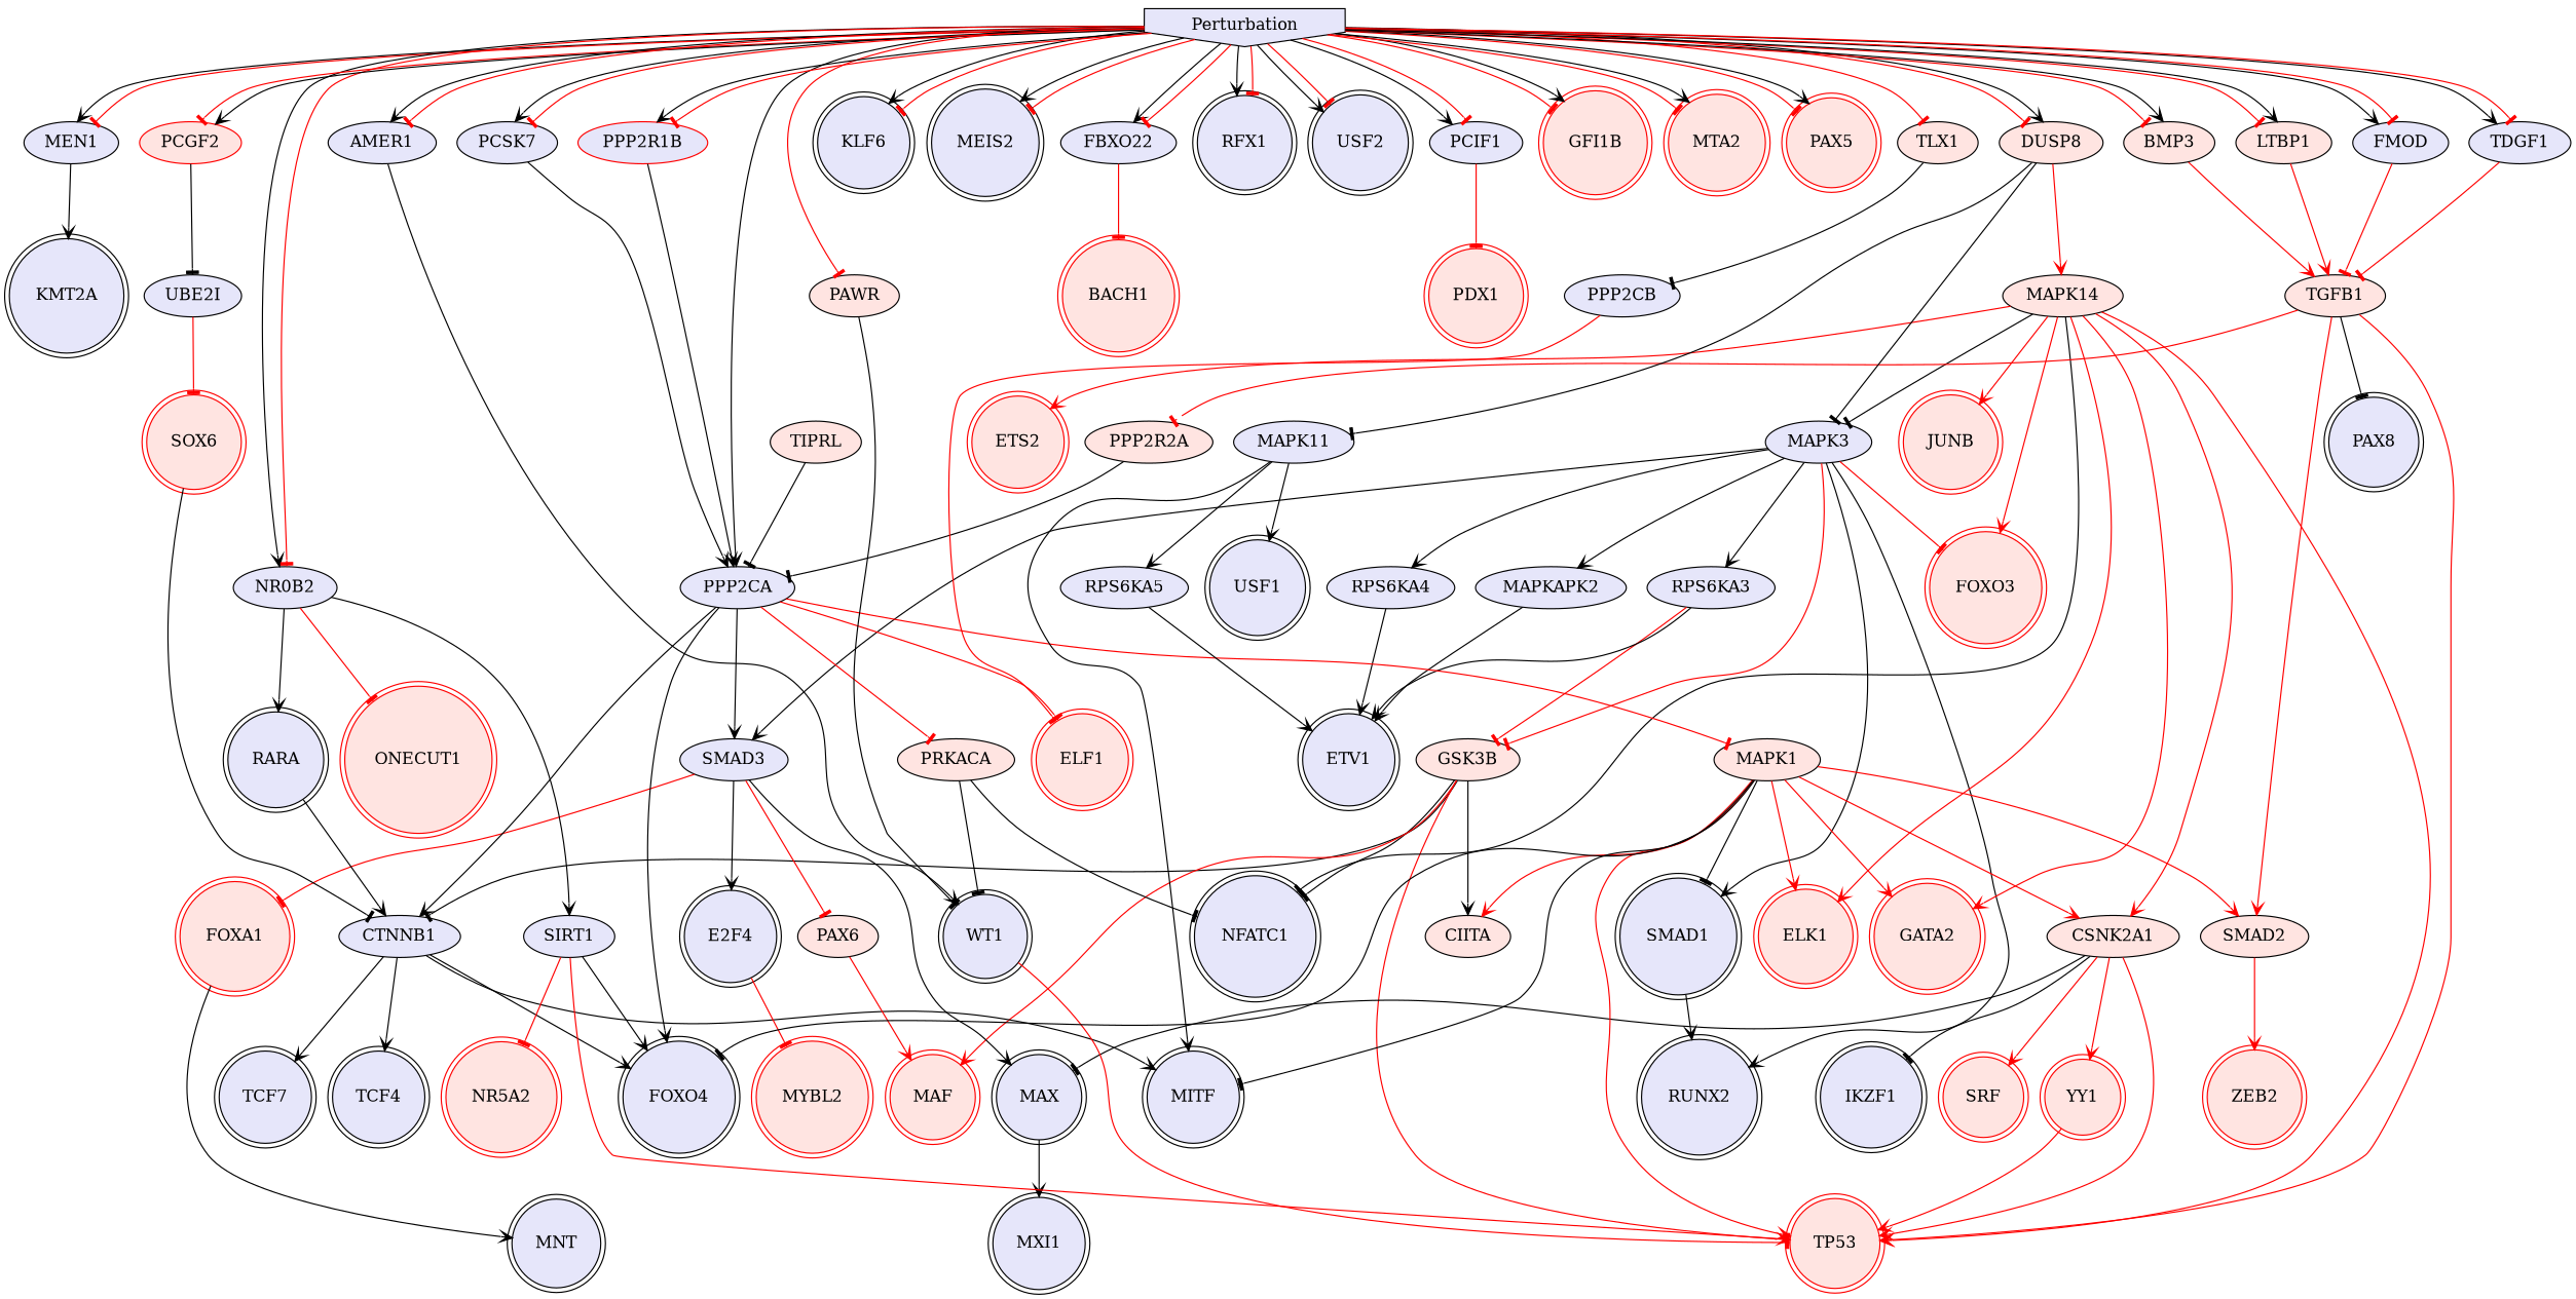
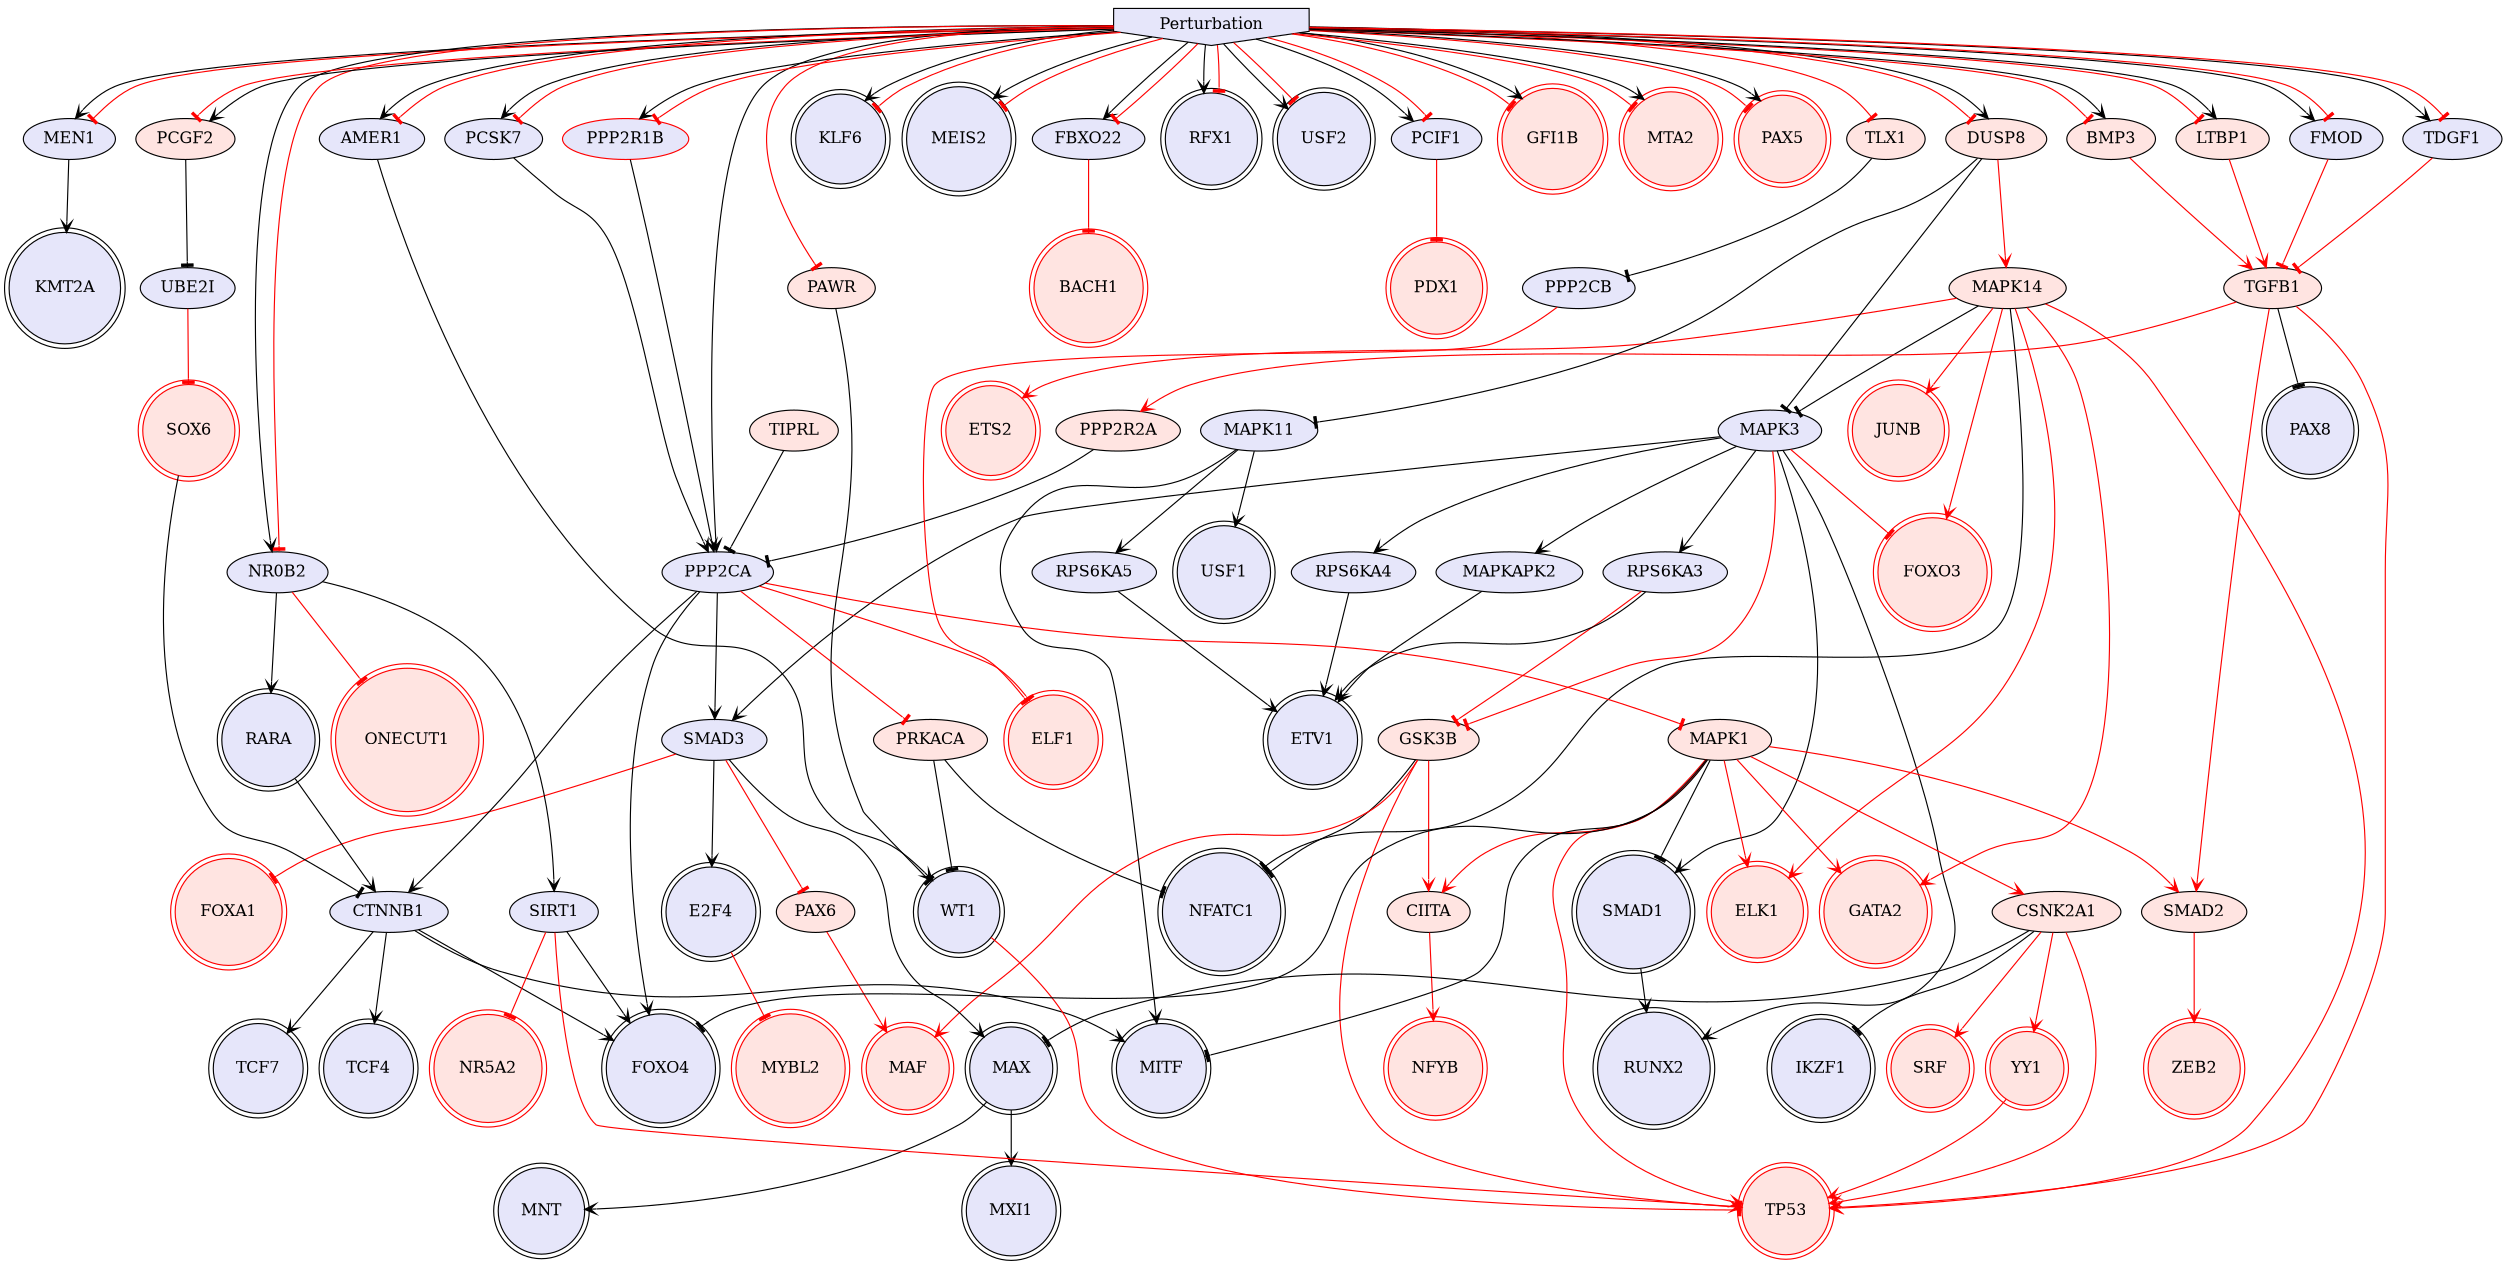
  digraph {
    node [fillcolor=lavender style=filled shape=doublecircle]
    edge [arrowhead=vee color=black penwidth=1]
    MAPK3 [shape=""]
    RPS6KA3 [shape=""]
    GSK3B [fillcolor=mistyrose shape=""]
    SMAD1 [color=black]
    SMAD3 [shape=""]
    RUNX2 [color=black]
    FOXO3 [color=red fillcolor=mistyrose]
    RPS6KA4 [shape=""]
    MAPKAPK2 [shape=""]
    ETV1 [color=black]
    CTNNB1 [shape=""]
    NFATC1 [color=black]
    TP53 [color=red fillcolor=mistyrose]
    MAF [color=red fillcolor=mistyrose]
    CIITA [fillcolor=mistyrose shape=""]
    MAX [color=black]
    E2F4 [color=black]
    FOXA1 [color=red fillcolor=mistyrose]
    PAX6 [fillcolor=mistyrose shape=""]
    FOXO4 [color=black]
    TCF7 [color=black]
    TCF4 [color=black]
    MITF [color=black]
+   NFYB [color=red fillcolor=mistyrose]
    MEN1 [shape=""]
    KMT2A [color=black]
    MAPK14 [fillcolor=mistyrose shape=""]
    CSNK2A1 [fillcolor=mistyrose shape=""]
    ELK1 [color=red fillcolor=mistyrose]
    GATA2 [color=red fillcolor=mistyrose]
    JUNB [color=red fillcolor=mistyrose]
    ETS2 [color=red fillcolor=mistyrose]
    IKZF1 [color=black]
    YY1 [color=red fillcolor=mistyrose]
    SRF [color=red fillcolor=mistyrose]
    MNT [color=black]
    MXI1 [color=black]
    MYBL2 [color=red fillcolor=mistyrose]
    RARA [color=black]
    NR0B2 [shape=""]
    SIRT1 [shape=""]
    ONECUT1 [color=red fillcolor=mistyrose]
    NR5A2 [color=red fillcolor=mistyrose]
    SOX6 [color=red fillcolor=mistyrose]
    TGFB1 [fillcolor=mistyrose shape=""]
    PAX8 [color=black]
    SMAD2 [fillcolor=mistyrose shape=""]
    PPP2R2A [fillcolor=mistyrose shape=""]
    ZEB2 [color=red fillcolor=mistyrose]
    PPP2CA [shape=""]
    TLX1 [fillcolor=mistyrose shape=""]
    PPP2CB [shape=""]
    ELF1 [color=red fillcolor=mistyrose]
-   PCGF2 [fillcolor=mistyrose color=red shape=""]
+   PCGF2 [fillcolor=mistyrose shape=""]
    UBE2I [shape=""]
    PAWR [fillcolor=mistyrose shape=""]
    WT1 [color=black]
    DUSP8 [fillcolor=mistyrose shape=""]
    MAPK11 [shape=""]
    USF1 [color=black]
    RPS6KA5 [shape=""]
    Perturbation [color=black shape=invhouse]
    FBXO22 [shape=""]
    KLF6 [color=black]
    MEIS2 [color=black]
    PCIF1 [shape=""]
    RFX1 [color=black]
    USF2 [color=black]
    LTBP1 [fillcolor=mistyrose shape=""]
    GFI1B [color=red fillcolor=mistyrose]
    MTA2 [color=red fillcolor=mistyrose]
    PAX5 [color=red fillcolor=mistyrose]
    AMER1 [shape=""]
    FMOD [shape=""]
    PCSK7 [shape=""]
    TDGF1 [shape=""]
    BMP3 [fillcolor=mistyrose shape=""]
    PPP2R1B [color=red shape=""]
    BACH1 [color=red fillcolor=mistyrose]
    PDX1 [color=red fillcolor=mistyrose]
    TIPRL [fillcolor=mistyrose shape=""]
    MAPK1 [fillcolor=mistyrose shape=""]
    PRKACA [fillcolor=mistyrose shape=""]
    MAPK3 -> RPS6KA3
    MAPK3 -> GSK3B [arrowhead=tee color=red]
    MAPK3 -> SMAD1
    MAPK3 -> SMAD3
    MAPK3 -> RUNX2
    MAPK3 -> FOXO3 [arrowhead=tee color=red]
    MAPK3 -> RPS6KA4
    MAPK3 -> MAPKAPK2
    RPS6KA3 -> GSK3B [arrowhead=tee color=red]
    RPS6KA3 -> ETV1
-   GSK3B -> CTNNB1 [arrowhead=tee]
    GSK3B -> NFATC1 [arrowhead=tee]
    GSK3B -> TP53 [color=red]
    GSK3B -> MAF [color=red]
-   GSK3B -> CIITA
+   GSK3B -> CIITA [color=red]
    SMAD1 -> RUNX2
    SMAD3 -> MAX
    SMAD3 -> E2F4
    SMAD3 -> FOXA1 [arrowhead=tee color=red]
    SMAD3 -> PAX6 [arrowhead=tee color=red]
    RPS6KA4 -> ETV1
    MAPKAPK2 -> ETV1
    CTNNB1 -> FOXO4
    CTNNB1 -> TCF7
    CTNNB1 -> TCF4
    CTNNB1 -> MITF
-   FOXA1 -> MNT
+   CIITA -> NFYB [color=red]
+   MAX -> MNT
    MAX -> MXI1
    E2F4 -> MYBL2 [arrowhead=tee color=red]
    PAX6 -> MAF [color=red]
    MEN1 -> KMT2A
    MAPK14 -> MAPK3 [arrowhead=tee]
    MAPK14 -> FOXO3 [color=red]
    MAPK14 -> NFATC1 [arrowhead=tee]
    MAPK14 -> TP53 [color=red]
-   MAPK14 -> CSNK2A1 [color=red]
    MAPK14 -> ELK1 [color=red]
    MAPK14 -> GATA2 [color=red]
    MAPK14 -> JUNB [color=red]
    MAPK14 -> ETS2 [color=red]
    CSNK2A1 -> TP53 [color=red]
    CSNK2A1 -> MAX [arrowhead=tee]
    CSNK2A1 -> IKZF1 [arrowhead=tee]
    CSNK2A1 -> YY1 [color=red]
    CSNK2A1 -> SRF [color=red]
    YY1 -> TP53 [color=red]
    RARA -> CTNNB1
    NR0B2 -> RARA
    NR0B2 -> SIRT1
    NR0B2 -> ONECUT1 [arrowhead=tee color=red]
    SIRT1 -> TP53 [arrowhead=tee color=red]
    SIRT1 -> FOXO4
    SIRT1 -> NR5A2 [arrowhead=tee color=red]
    SOX6 -> CTNNB1 [arrowhead=tee]
    TGFB1 -> TP53 [color=red]
    TGFB1 -> PAX8 [arrowhead=tee]
    TGFB1 -> SMAD2 [color=red]
-   TGFB1 -> PPP2R2A [arrowhead=tee color=red]
+   TGFB1 -> PPP2R2A [color=red]
    SMAD2 -> ZEB2 [color=red]
    PPP2R2A -> PPP2CA [arrowhead=tee]
    PPP2CA -> SMAD3
    PPP2CA -> CTNNB1
    PPP2CA -> FOXO4
    PPP2CA -> ELF1 [arrowhead=tee color=red]
    PPP2CA -> MAPK1 [arrowhead=tee color=red]
    PPP2CA -> PRKACA [arrowhead=tee color=red]
    TLX1 -> PPP2CB [arrowhead=tee]
    PPP2CB -> ELF1 [arrowhead=tee color=red]
    PCGF2 -> UBE2I [arrowhead=tee]
    UBE2I -> SOX6 [arrowhead=tee color=red]
    PAWR -> WT1 [arrowhead=tee]
    WT1 -> TP53 [arrowhead=tee color=red]
    DUSP8 -> MAPK3 [arrowhead=tee]
    DUSP8 -> MAPK14 [color=red]
    DUSP8 -> MAPK11 [arrowhead=tee]
    MAPK11 -> MITF
    MAPK11 -> USF1
    MAPK11 -> RPS6KA5
    RPS6KA5 -> ETV1
    Perturbation -> MEN1
    Perturbation -> MEN1 [arrowhead=tee color=red]
    Perturbation -> NR0B2
    Perturbation -> NR0B2 [arrowhead=tee color=red]
    Perturbation -> PPP2CA
    Perturbation -> TLX1 [arrowhead=tee color=red]
    Perturbation -> PCGF2 [arrowhead=tee color=red]
    Perturbation -> PCGF2
    Perturbation -> PAWR [arrowhead=tee color=red]
    Perturbation -> DUSP8 [arrowhead=tee color=red]
    Perturbation -> DUSP8
    Perturbation -> FBXO22
    Perturbation -> FBXO22 [arrowhead=tee color=red]
    Perturbation -> KLF6
    Perturbation -> KLF6 [arrowhead=tee color=red]
    Perturbation -> MEIS2
    Perturbation -> MEIS2 [arrowhead=tee color=red]
    Perturbation -> PCIF1
    Perturbation -> PCIF1 [arrowhead=tee color=red]
    Perturbation -> RFX1
    Perturbation -> RFX1 [arrowhead=tee color=red]
    Perturbation -> USF2
    Perturbation -> USF2 [arrowhead=tee color=red]
    Perturbation -> LTBP1 [arrowhead=tee color=red]
    Perturbation -> LTBP1
    Perturbation -> GFI1B [arrowhead=tee color=red]
    Perturbation -> GFI1B
    Perturbation -> MTA2 [arrowhead=tee color=red]
    Perturbation -> MTA2
    Perturbation -> PAX5 [arrowhead=tee color=red]
    Perturbation -> PAX5
    Perturbation -> AMER1
    Perturbation -> AMER1 [arrowhead=tee color=red]
    Perturbation -> FMOD
    Perturbation -> FMOD [arrowhead=tee color=red]
    Perturbation -> PCSK7
    Perturbation -> PCSK7 [arrowhead=tee color=red]
    Perturbation -> TDGF1
    Perturbation -> TDGF1 [arrowhead=tee color=red]
    Perturbation -> BMP3 [arrowhead=tee color=red]
    Perturbation -> BMP3
    Perturbation -> PPP2R1B
    Perturbation -> PPP2R1B [arrowhead=tee color=red]
    FBXO22 -> BACH1 [arrowhead=tee color=red]
    PCIF1 -> PDX1 [arrowhead=tee color=red]
    LTBP1 -> TGFB1 [color=red]
    AMER1 -> WT1
    FMOD -> TGFB1 [arrowhead=tee color=red]
    PCSK7 -> PPP2CA
    TDGF1 -> TGFB1 [arrowhead=tee color=red]
    BMP3 -> TGFB1 [color=red]
    PPP2R1B -> PPP2CA
    TIPRL -> PPP2CA [arrowhead=tee]
    MAPK1 -> SMAD1 [arrowhead=tee]
    MAPK1 -> TP53 [color=red]
    MAPK1 -> CIITA [color=red]
    MAPK1 -> FOXO4 [arrowhead=tee]
    MAPK1 -> MITF [arrowhead=tee]
    MAPK1 -> CSNK2A1 [color=red]
    MAPK1 -> ELK1 [color=red]
    MAPK1 -> GATA2 [color=red]
    MAPK1 -> SMAD2 [color=red]
    PRKACA -> NFATC1 [arrowhead=tee]
    PRKACA -> WT1 [arrowhead=tee]
  }
